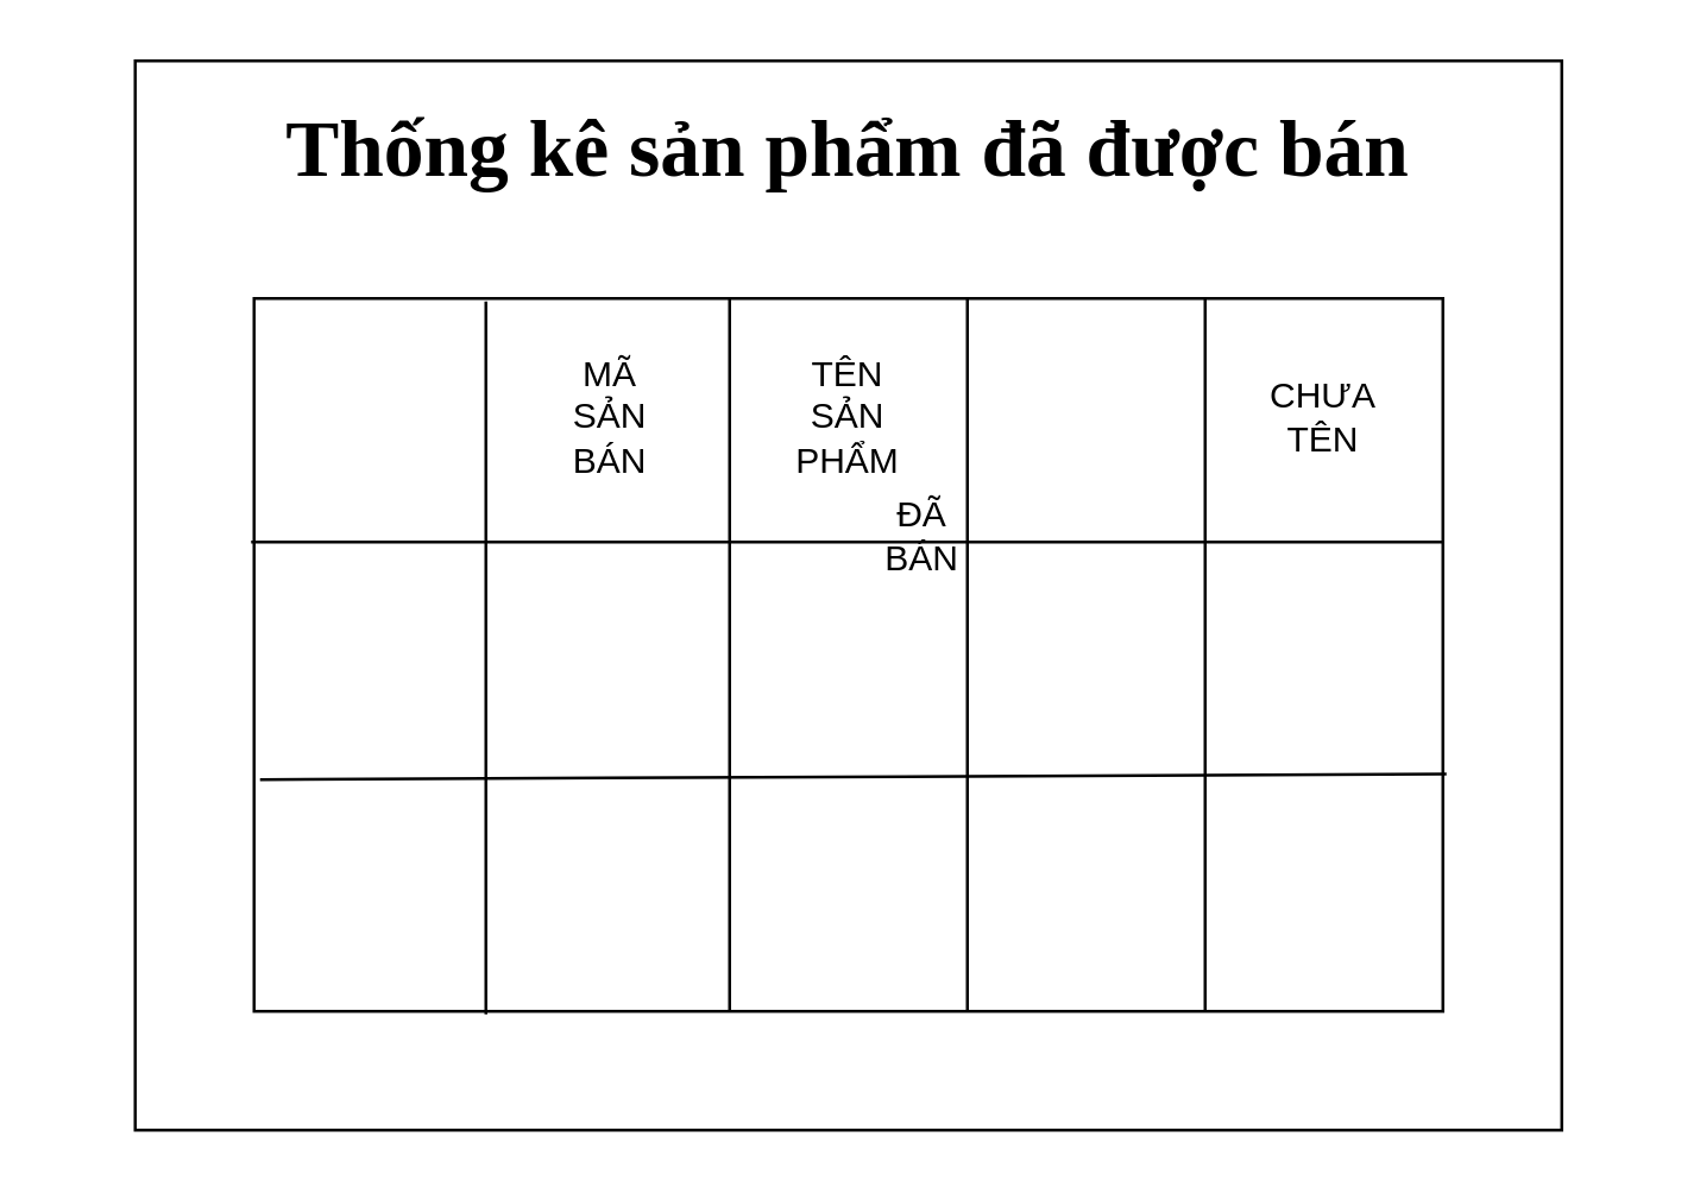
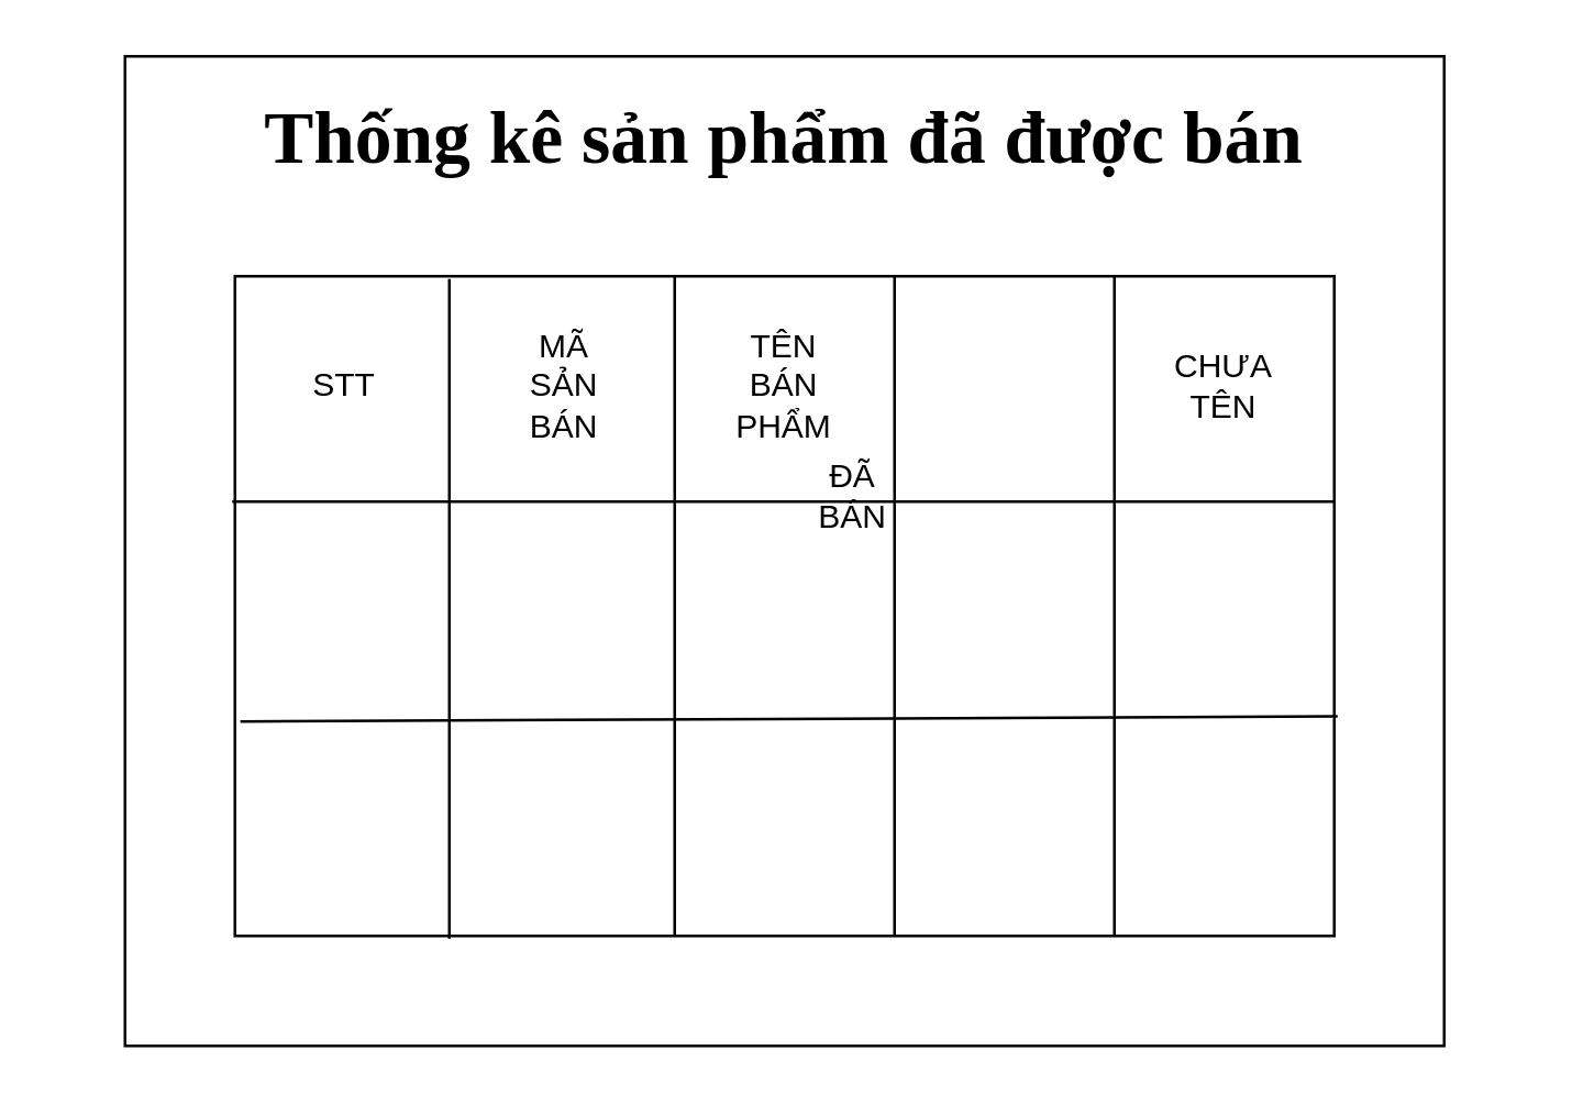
  <mxCell id="0" />
  <mxCell id="1" parent="0" />
  <mxCell id="2" value="&lt;h1&gt;&lt;b&gt;&lt;font face=&quot;Times New Roman&quot; style=&quot;font-size: 27px&quot;&gt;Thống kê sản phẩm đã được bán&lt;/font&gt;&lt;/b&gt;&lt;/h1&gt;" style="text;html=1;strokeColor=none;fillColor=none;align=center;verticalAlign=middle;whiteSpace=wrap;rounded=0;" vertex="1" parent="1"><mxGeometry x="20" y="40" width="530" height="20" as="geometry" /></mxCell>
  <mxCell id="3" value="" style="rounded=0;whiteSpace=wrap;html=1;" vertex="1" parent="1"><mxGeometry x="85" y="100" width="400" height="240" as="geometry" /></mxCell>
  <mxCell id="4" value="" style="endArrow=none;html=1;entryX=0.195;entryY=0.004;entryDx=0;entryDy=0;entryPerimeter=0;exitX=0.195;exitY=1.004;exitDx=0;exitDy=0;exitPerimeter=0;" edge="1" parent="1" source="3" target="3"><mxGeometry width="50" height="50" relative="1" as="geometry"><mxPoint x="162" y="339" as="sourcePoint" /><mxPoint x="215" y="100" as="targetPoint" /></mxGeometry></mxCell>
  <mxCell id="5" value="" style="endArrow=none;html=1;" edge="1" parent="1"><mxGeometry width="50" height="50" relative="1" as="geometry"><mxPoint x="245" y="340" as="sourcePoint" /><mxPoint x="245" y="100" as="targetPoint" /></mxGeometry></mxCell>
  <mxCell id="6" value="" style="endArrow=none;html=1;exitX=0.6;exitY=1;exitDx=0;exitDy=0;exitPerimeter=0;" edge="1" parent="1" source="3"><mxGeometry width="50" height="50" relative="1" as="geometry"><mxPoint x="275" y="150" as="sourcePoint" /><mxPoint x="325" y="100" as="targetPoint" /></mxGeometry></mxCell>
  <mxCell id="7" value="" style="endArrow=none;html=1;" edge="1" parent="1"><mxGeometry width="50" height="50" relative="1" as="geometry"><mxPoint x="84" y="182" as="sourcePoint" /><mxPoint x="485" y="182" as="targetPoint" /></mxGeometry></mxCell>
+ <mxCell id="8" value="STT" style="text;html=1;strokeColor=none;fillColor=none;align=center;verticalAlign=middle;whiteSpace=wrap;rounded=0;" vertex="1" parent="1"><mxGeometry x="105" y="130" width="40" height="20" as="geometry" /></mxCell>
  <mxCell id="9" value="MÃ SẢN BÁN" style="text;html=1;strokeColor=none;fillColor=none;align=center;verticalAlign=middle;whiteSpace=wrap;rounded=0;" vertex="1" parent="1"><mxGeometry x="185" y="130" width="40" height="20" as="geometry" /></mxCell>
- <mxCell id="10" value="TÊN SẢN PHẨM" style="text;html=1;strokeColor=none;fillColor=none;align=center;verticalAlign=middle;whiteSpace=wrap;rounded=0;" vertex="1" parent="1"><mxGeometry x="265" y="130" width="40" height="20" as="geometry" /></mxCell>
+ <mxCell id="10" value="TÊN BÁN PHẨM" style="text;html=1;strokeColor=none;fillColor=none;align=center;verticalAlign=middle;whiteSpace=wrap;rounded=0;" vertex="1" parent="1"><mxGeometry x="265" y="130" width="40" height="20" as="geometry" /></mxCell>
  <mxCell id="11" value="ĐÃ BÁN" style="text;html=1;strokeColor=none;fillColor=none;align=center;verticalAlign=middle;whiteSpace=wrap;rounded=0;" vertex="1" parent="1"><mxGeometry x="290" y="170" width="40" height="20" as="geometry" /></mxCell>
  <mxCell id="12" value="CHƯA TÊN" style="text;html=1;strokeColor=none;fillColor=none;align=center;verticalAlign=middle;whiteSpace=wrap;rounded=0;" vertex="1" parent="1"><mxGeometry x="425" y="130" width="40" height="20" as="geometry" /></mxCell>
  <mxCell id="13" value="" style="endArrow=none;html=1;exitX=0.8;exitY=1;exitDx=0;exitDy=0;exitPerimeter=0;" edge="1" parent="1" source="3"><mxGeometry width="50" height="50" relative="1" as="geometry"><mxPoint x="355" y="150" as="sourcePoint" /><mxPoint x="405" y="100" as="targetPoint" /></mxGeometry></mxCell>
  <mxCell id="14" value="" style="endArrow=none;html=1;" edge="1" parent="1" source="3"><mxGeometry width="50" height="50" relative="1" as="geometry"><mxPoint x="435" y="150" as="sourcePoint" /><mxPoint x="485" y="100" as="targetPoint" /></mxGeometry></mxCell>
  <mxCell id="15" value="" style="endArrow=none;html=1;exitX=0.005;exitY=0.675;exitDx=0;exitDy=0;exitPerimeter=0;entryX=1.003;entryY=0.667;entryDx=0;entryDy=0;entryPerimeter=0;" edge="1" parent="1" source="3" target="3"><mxGeometry width="50" height="50" relative="1" as="geometry"><mxPoint x="85" y="310" as="sourcePoint" /><mxPoint x="135" y="260" as="targetPoint" /></mxGeometry></mxCell>
  <mxCell id="16" value="" style="rounded=0;whiteSpace=wrap;html=1;fillColor=none;" vertex="1" parent="1"><mxGeometry x="45" y="20" width="480" height="360" as="geometry" /></mxCell>
